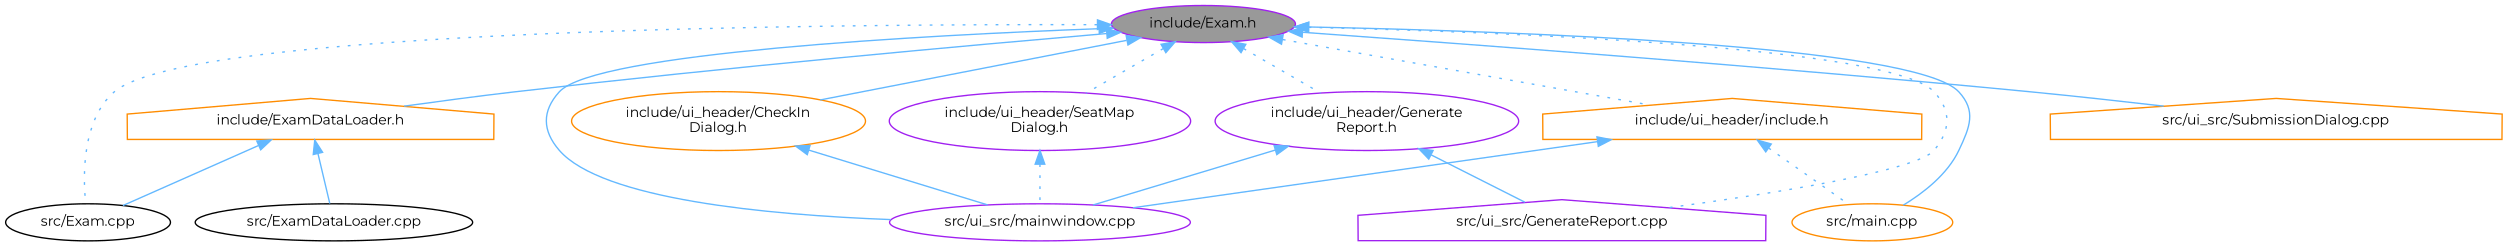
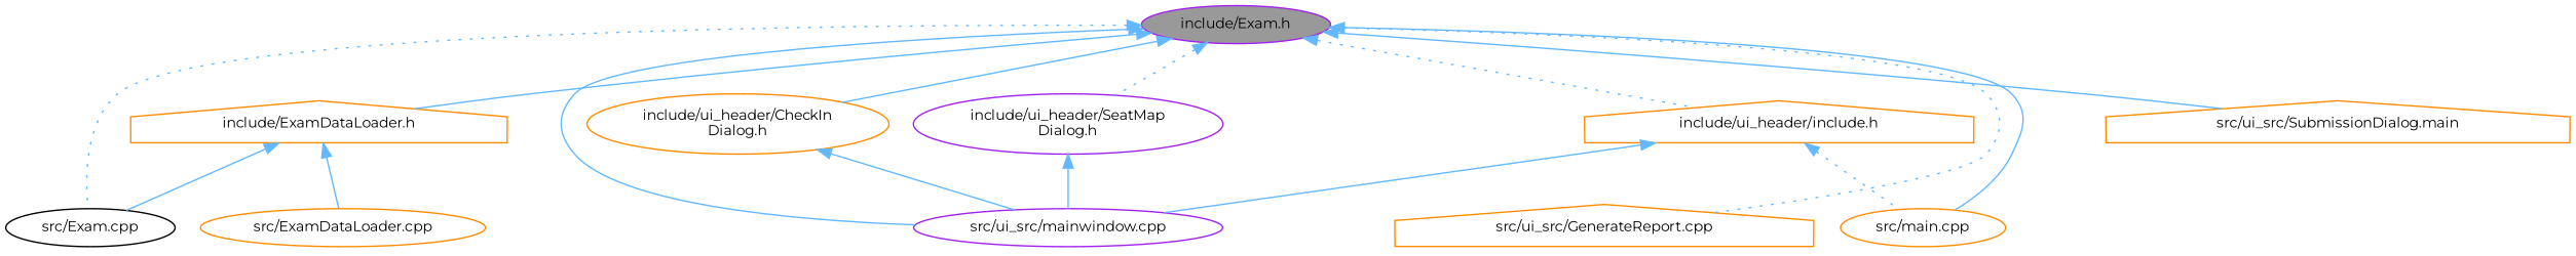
  digraph {
    fontname=Montserrat
    node [color=darkorange fillcolor=white fontname=Montserrat fontsize=10 shape=ellipse style=filled]
    edge [color=steelblue1 dir=back fontname=Montserrat fontsize=10 labelfontname=Helvetica labelfontsize=10 style=solid]
    n1 [color=purple fillcolor=grey60 fontcolor=black height=0.2 label="include/Exam.h" width=0.4]
    n2 [height=0.2 label="include/ExamDataLoader.h" shape=house width=0.4]
    n3 [color=black height=0.2 label="src/Exam.cpp" width=0.4]
    n4 [height=0.2 label="include/ui_header/CheckIn\lDialog.h" width=0.4]
    n5 [color=purple height=0.2 label="src/ui_src/mainwindow.cpp" width=0.4]
-   n6 [color=purple height=0.2 label="include/ui_header/Generate\lReport.h" width=0.4]
-   n7 [color=purple height=0.2 label="src/ui_src/GenerateReport.cpp" shape=house width=0.4]
+   n7 [height=0.2 label="src/ui_src/GenerateReport.cpp" shape=house width=0.4]
    n8 [color=purple height=0.2 label="include/ui_header/SeatMap\lDialog.h" width=0.4]
    n9 [height=0.2 label="include/ui_header/include.h" shape=house width=0.4]
    n10 [height=0.2 label="src/main.cpp" width=0.4]
-   n11 [height=0.2 label="src/ui_src/SubmissionDialog.cpp" shape=house width=0.4]
-   n12 [color=black height=0.2 label="src/ExamDataLoader.cpp" width=0.4]
+   n11 [height=0.2 label="src/ui_src/SubmissionDialog.main" shape=house width=0.4]
+   n12 [height=0.2 label="src/ExamDataLoader.cpp" width=0.4]
    n1 -> n2
    n1 -> n3 [style=dotted]
    n1 -> n4
    n1 -> n5
-   n1 -> n6 [style=dotted]
    n1 -> n7 [style=dotted]
    n1 -> n8 [style=dotted]
    n1 -> n9 [style=dotted]
    n1 -> n10
    n1 -> n11
    n2 -> n3
    n2 -> n12
    n4 -> n5
-   n6 -> n5
-   n6 -> n7
-   n8 -> n5 [style=dotted]
+   n8 -> n5
    n9 -> n5
    n9 -> n10 [style=dotted]
  }
